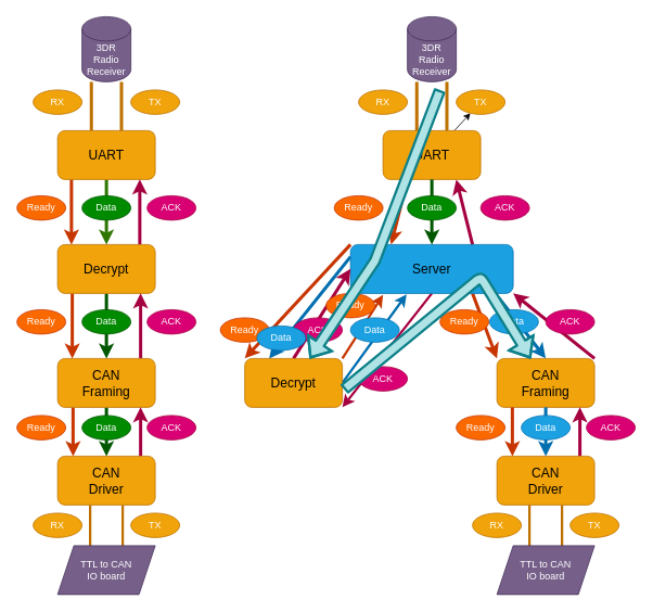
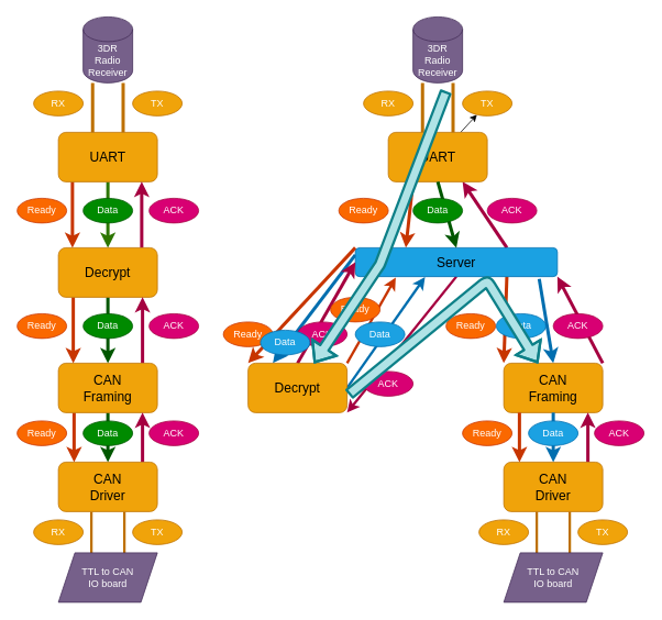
  <mxCell id="0" />
  <mxCell id="1" parent="0" />
  <mxCell id="2" style="edgeStyle=none;html=1;exitX=0.5;exitY=1;exitDx=0;exitDy=0;entryX=0.5;entryY=0;entryDx=0;entryDy=0;strokeWidth=4;fontColor=#000000;fillColor=#60a917;strokeColor=#2D7600;" parent="1" source="4" target="8" edge="1"><mxGeometry relative="1" as="geometry" /></mxCell>
  <mxCell id="3" style="edgeStyle=none;html=1;exitX=0.25;exitY=1;exitDx=0;exitDy=0;entryX=0.25;entryY=0;entryDx=0;entryDy=0;strokeWidth=4;fontColor=#000000;fillColor=#fa6800;strokeColor=#C73500;" parent="1" edge="1"><mxGeometry relative="1" as="geometry"><mxPoint x="87" y="220" as="sourcePoint" /><mxPoint x="87" y="300" as="targetPoint" /></mxGeometry></mxCell>
  <mxCell id="4" value="UART" style="rounded=1;whiteSpace=wrap;html=1;fontSize=16;fillColor=#f0a30a;fontColor=#000000;strokeColor=#BD7000;" parent="1" vertex="1"><mxGeometry x="70" y="160" width="120" height="60" as="geometry" /></mxCell>
  <mxCell id="5" style="edgeStyle=none;html=1;exitX=0.75;exitY=0;exitDx=0;exitDy=0;entryX=0.75;entryY=1;entryDx=0;entryDy=0;strokeWidth=4;fontColor=#000000;fillColor=#d80073;strokeColor=#A50040;" parent="1" edge="1"><mxGeometry relative="1" as="geometry"><mxPoint x="171" y="300" as="sourcePoint" /><mxPoint x="171" y="220" as="targetPoint" /></mxGeometry></mxCell>
  <mxCell id="6" style="edgeStyle=none;html=1;exitX=0.25;exitY=1;exitDx=0;exitDy=0;entryX=0.25;entryY=0;entryDx=0;entryDy=0;strokeWidth=4;fontColor=#FFFFFF;fillColor=#fa6800;strokeColor=#C73500;" parent="1" edge="1"><mxGeometry relative="1" as="geometry"><mxPoint x="88" y="360" as="sourcePoint" /><mxPoint x="88" y="440" as="targetPoint" /></mxGeometry></mxCell>
  <mxCell id="7" style="edgeStyle=none;html=1;exitX=0.5;exitY=1;exitDx=0;exitDy=0;entryX=0.5;entryY=0;entryDx=0;entryDy=0;strokeWidth=4;fontColor=#FFFFFF;fillColor=#008a00;strokeColor=#005700;" parent="1" source="8" target="37" edge="1"><mxGeometry relative="1" as="geometry" /></mxCell>
  <mxCell id="8" value="Decrypt" style="rounded=1;whiteSpace=wrap;html=1;fontSize=16;fillColor=#f0a30a;fontColor=#000000;strokeColor=#BD7000;" parent="1" vertex="1"><mxGeometry x="70" y="300" width="120" height="60" as="geometry" /></mxCell>
  <mxCell id="9" value="ACK" style="ellipse;whiteSpace=wrap;html=1;fontColor=#ffffff;fillColor=#d80073;strokeColor=#A50040;" parent="1" vertex="1"><mxGeometry x="180" y="240" width="60" height="30" as="geometry" /></mxCell>
  <mxCell id="10" value="&lt;font color=&quot;#ffffff&quot;&gt;Ready&lt;/font&gt;" style="ellipse;whiteSpace=wrap;html=1;fontColor=#000000;fillColor=#fa6800;strokeColor=#C73500;" parent="1" vertex="1"><mxGeometry x="20" y="240" width="60" height="30" as="geometry" /></mxCell>
  <mxCell id="11" value="&lt;font color=&quot;#ffffff&quot;&gt;Data&lt;/font&gt;" style="ellipse;whiteSpace=wrap;html=1;fontColor=#ffffff;fillColor=#008a00;strokeColor=#005700;" parent="1" vertex="1"><mxGeometry x="100" y="240" width="60" height="30" as="geometry" /></mxCell>
  <mxCell id="12" style="edgeStyle=none;shape=link;html=1;exitX=0.5;exitY=1;exitDx=0;exitDy=0;exitPerimeter=0;entryX=0.5;entryY=0;entryDx=0;entryDy=0;strokeWidth=4;fontColor=#FFFFFF;width=34;fillColor=#f0a30a;strokeColor=#BD7000;" parent="1" source="13" target="4" edge="1"><mxGeometry relative="1" as="geometry" /></mxCell>
  <mxCell id="13" value="3DR&lt;br&gt;Radio&lt;br&gt;Receiver" style="shape=cylinder3;whiteSpace=wrap;html=1;boundedLbl=1;backgroundOutline=1;size=15;fontColor=#ffffff;fillColor=#76608a;strokeColor=#432D57;" parent="1" vertex="1"><mxGeometry x="100" y="20" width="60" height="80" as="geometry" /></mxCell>
  <mxCell id="14" value="&lt;font color=&quot;#ffffff&quot;&gt;RX&lt;br&gt;&lt;/font&gt;" style="ellipse;whiteSpace=wrap;html=1;fontColor=#000000;fillColor=#f0a30a;strokeColor=#BD7000;" parent="1" vertex="1"><mxGeometry x="40" y="110" width="60" height="30" as="geometry" /></mxCell>
  <mxCell id="15" value="&lt;font color=&quot;#ffffff&quot;&gt;TX&lt;br&gt;&lt;/font&gt;" style="ellipse;whiteSpace=wrap;html=1;fontColor=#000000;fillColor=#f0a30a;strokeColor=#BD7000;" parent="1" vertex="1"><mxGeometry x="160" y="110" width="60" height="30" as="geometry" /></mxCell>
  <mxCell id="16" style="edgeStyle=none;html=1;exitX=0.75;exitY=0;exitDx=0;exitDy=0;entryX=0.75;entryY=1;entryDx=0;entryDy=0;strokeWidth=4;fontColor=#000000;fillColor=#d80073;strokeColor=#A50040;" parent="1" source="22" edge="1"><mxGeometry relative="1" as="geometry"><mxPoint x="560" y="220" as="targetPoint" /></mxGeometry></mxCell>
  <mxCell id="17" style="edgeStyle=none;html=1;exitX=0;exitY=0;exitDx=0;exitDy=0;entryX=0;entryY=0;entryDx=0;entryDy=0;strokeWidth=4;fontColor=#FFFFFF;fillColor=#fa6800;strokeColor=#C73500;" parent="1" source="22" target="44" edge="1"><mxGeometry relative="1" as="geometry" /></mxCell>
  <mxCell id="18" style="edgeStyle=none;html=1;exitX=0;exitY=0.25;exitDx=0;exitDy=0;strokeWidth=4;fontColor=#FFFFFF;fillColor=#1ba1e2;strokeColor=#006EAF;entryX=0.25;entryY=0;entryDx=0;entryDy=0;" parent="1" source="22" target="44" edge="1"><mxGeometry relative="1" as="geometry"><mxPoint x="360" y="440" as="targetPoint" /></mxGeometry></mxCell>
  <mxCell id="19" style="edgeStyle=none;html=1;exitX=0.91;exitY=1.083;exitDx=0;exitDy=0;entryX=0.5;entryY=0;entryDx=0;entryDy=0;strokeWidth=4;fontColor=#FFFFFF;exitPerimeter=0;fillColor=#1ba1e2;strokeColor=#006EAF;" parent="1" source="22" target="46" edge="1"><mxGeometry relative="1" as="geometry" /></mxCell>
  <mxCell id="20" style="edgeStyle=none;html=1;exitX=0.75;exitY=1;exitDx=0;exitDy=0;entryX=0;entryY=0;entryDx=0;entryDy=0;strokeWidth=4;fontColor=#FFFFFF;fillColor=#fa6800;strokeColor=#C73500;" parent="1" source="22" target="46" edge="1"><mxGeometry relative="1" as="geometry" /></mxCell>
  <mxCell id="21" style="edgeStyle=none;html=1;exitX=0.5;exitY=1;exitDx=0;exitDy=0;entryX=1;entryY=1;entryDx=0;entryDy=0;strokeWidth=3;fillColor=#d80073;strokeColor=#A50040;" edge="1" parent="1" source="22" target="44"><mxGeometry relative="1" as="geometry" /></mxCell>
- <mxCell id="22" value="&lt;font color=&quot;#000000&quot;&gt;Server&lt;/font&gt;" style="rounded=1;whiteSpace=wrap;html=1;fontSize=16;fillColor=#1ba1e2;fontColor=#ffffff;strokeColor=#006EAF;" parent="1" vertex="1"><mxGeometry x="430" y="300" width="200" height="60" as="geometry" /></mxCell>
+ <mxCell id="22" value="&lt;font color=&quot;#000000&quot;&gt;Server&lt;/font&gt;" style="rounded=1;whiteSpace=wrap;html=1;fontSize=16;fillColor=#1ba1e2;fontColor=#ffffff;strokeColor=#006EAF;" parent="1" vertex="1"><mxGeometry x="430" y="300" width="245" height="35" as="geometry" /></mxCell>
  <mxCell id="23" value="" style="edgeStyle=none;html=1;" parent="1" source="24" target="33" edge="1"><mxGeometry relative="1" as="geometry" /></mxCell>
  <mxCell id="24" value="UART" style="rounded=1;whiteSpace=wrap;html=1;fontSize=16;fillColor=#f0a30a;fontColor=#000000;strokeColor=#BD7000;" parent="1" vertex="1"><mxGeometry x="470" y="160" width="120" height="60" as="geometry" /></mxCell>
  <mxCell id="25" style="edgeStyle=none;html=1;exitX=0.5;exitY=1;exitDx=0;exitDy=0;entryX=0.5;entryY=0;entryDx=0;entryDy=0;strokeWidth=4;fontColor=#000000;fillColor=#008a00;strokeColor=#005700;" parent="1" target="22" edge="1"><mxGeometry relative="1" as="geometry"><mxPoint x="530" y="220" as="sourcePoint" /></mxGeometry></mxCell>
  <mxCell id="26" style="edgeStyle=none;html=1;exitX=0.25;exitY=1;exitDx=0;exitDy=0;entryX=0.25;entryY=0;entryDx=0;entryDy=0;strokeWidth=4;fontColor=#000000;fillColor=#fa6800;strokeColor=#C73500;" parent="1" target="22" edge="1"><mxGeometry relative="1" as="geometry"><mxPoint x="500" y="220" as="sourcePoint" /></mxGeometry></mxCell>
  <mxCell id="27" value="&lt;font color=&quot;#ffffff&quot;&gt;Ready&lt;/font&gt;" style="ellipse;whiteSpace=wrap;html=1;fontColor=#000000;fillColor=#fa6800;strokeColor=#C73500;" parent="1" vertex="1"><mxGeometry x="410" y="240" width="60" height="30" as="geometry" /></mxCell>
  <mxCell id="28" value="ACK" style="ellipse;whiteSpace=wrap;html=1;fontColor=#ffffff;fillColor=#d80073;strokeColor=#A50040;" parent="1" vertex="1"><mxGeometry x="590" y="240" width="60" height="30" as="geometry" /></mxCell>
  <mxCell id="29" value="&lt;font color=&quot;#ffffff&quot;&gt;Data&lt;/font&gt;" style="ellipse;whiteSpace=wrap;html=1;fontColor=#ffffff;fillColor=#008a00;strokeColor=#005700;" parent="1" vertex="1"><mxGeometry x="500" y="240" width="60" height="30" as="geometry" /></mxCell>
  <mxCell id="30" style="edgeStyle=none;shape=link;html=1;exitX=0.5;exitY=1;exitDx=0;exitDy=0;exitPerimeter=0;entryX=0.5;entryY=0;entryDx=0;entryDy=0;strokeWidth=4;fontColor=#FFFFFF;width=34;fillColor=#f0a30a;strokeColor=#BD7000;" parent="1" source="31" target="24" edge="1"><mxGeometry relative="1" as="geometry" /></mxCell>
  <mxCell id="31" value="3DR&lt;br&gt;Radio&lt;br&gt;Receiver" style="shape=cylinder3;whiteSpace=wrap;html=1;boundedLbl=1;backgroundOutline=1;size=15;fontColor=#ffffff;fillColor=#76608a;strokeColor=#432D57;" parent="1" vertex="1"><mxGeometry x="500" y="20" width="60" height="80" as="geometry" /></mxCell>
  <mxCell id="32" value="&lt;font color=&quot;#ffffff&quot;&gt;RX&lt;br&gt;&lt;/font&gt;" style="ellipse;whiteSpace=wrap;html=1;fontColor=#000000;fillColor=#f0a30a;strokeColor=#BD7000;" parent="1" vertex="1"><mxGeometry x="440" y="110" width="60" height="30" as="geometry" /></mxCell>
  <mxCell id="33" value="&lt;font color=&quot;#ffffff&quot;&gt;TX&lt;br&gt;&lt;/font&gt;" style="ellipse;whiteSpace=wrap;html=1;fontColor=#000000;fillColor=#f0a30a;strokeColor=#BD7000;" parent="1" vertex="1"><mxGeometry x="560" y="110" width="60" height="30" as="geometry" /></mxCell>
  <mxCell id="34" style="edgeStyle=none;html=1;exitX=0.75;exitY=0;exitDx=0;exitDy=0;entryX=0.75;entryY=1;entryDx=0;entryDy=0;strokeWidth=4;fontColor=#FFFFFF;fillColor=#d80073;strokeColor=#A50040;" parent="1" edge="1"><mxGeometry relative="1" as="geometry"><mxPoint x="172" y="440" as="sourcePoint" /><mxPoint x="172" y="360" as="targetPoint" /></mxGeometry></mxCell>
  <mxCell id="35" style="edgeStyle=none;html=1;exitX=0.25;exitY=1;exitDx=0;exitDy=0;entryX=0.25;entryY=0;entryDx=0;entryDy=0;strokeWidth=4;fontColor=#FFFFFF;fillColor=#fa6800;strokeColor=#C73500;" parent="1" edge="1"><mxGeometry relative="1" as="geometry"><mxPoint x="89" y="500" as="sourcePoint" /><mxPoint x="89" y="560" as="targetPoint" /></mxGeometry></mxCell>
  <mxCell id="36" style="edgeStyle=none;html=1;exitX=0.5;exitY=1;exitDx=0;exitDy=0;entryX=0.5;entryY=0;entryDx=0;entryDy=0;strokeWidth=4;fontColor=#FFFFFF;fillColor=#008a00;strokeColor=#005700;" parent="1" source="37" target="55" edge="1"><mxGeometry relative="1" as="geometry" /></mxCell>
  <mxCell id="37" value="CAN&lt;br&gt;Framing" style="rounded=1;whiteSpace=wrap;html=1;fontSize=16;fillColor=#f0a30a;fontColor=#000000;strokeColor=#BD7000;" parent="1" vertex="1"><mxGeometry x="70" y="440" width="120" height="60" as="geometry" /></mxCell>
  <mxCell id="38" value="&lt;font color=&quot;#ffffff&quot;&gt;Ready&lt;/font&gt;" style="ellipse;whiteSpace=wrap;html=1;fontColor=#000000;fillColor=#fa6800;strokeColor=#C73500;" parent="1" vertex="1"><mxGeometry x="20" y="380" width="60" height="30" as="geometry" /></mxCell>
  <mxCell id="39" value="&lt;font color=&quot;#ffffff&quot;&gt;Data&lt;/font&gt;" style="ellipse;whiteSpace=wrap;html=1;fontColor=#ffffff;fillColor=#008a00;strokeColor=#005700;" parent="1" vertex="1"><mxGeometry x="100" y="380" width="60" height="30" as="geometry" /></mxCell>
  <mxCell id="40" value="ACK" style="ellipse;whiteSpace=wrap;html=1;fontColor=#ffffff;fillColor=#d80073;strokeColor=#A50040;" parent="1" vertex="1"><mxGeometry x="180" y="380" width="60" height="30" as="geometry" /></mxCell>
  <mxCell id="41" style="edgeStyle=none;html=1;exitX=0.5;exitY=0;exitDx=0;exitDy=0;entryX=0;entryY=0.5;entryDx=0;entryDy=0;strokeWidth=4;fontColor=#FFFFFF;fillColor=#d80073;strokeColor=#A50040;" parent="1" source="44" target="22" edge="1"><mxGeometry relative="1" as="geometry" /></mxCell>
  <mxCell id="42" style="edgeStyle=none;html=1;exitX=1;exitY=0;exitDx=0;exitDy=0;entryX=0.2;entryY=1.033;entryDx=0;entryDy=0;strokeWidth=3;fillColor=#fa6800;strokeColor=#C73500;entryPerimeter=0;" edge="1" parent="1" source="44" target="22"><mxGeometry relative="1" as="geometry" /></mxCell>
  <mxCell id="43" style="edgeStyle=none;html=1;exitX=1;exitY=0.5;exitDx=0;exitDy=0;entryX=0.345;entryY=1.017;entryDx=0;entryDy=0;entryPerimeter=0;strokeWidth=3;fillColor=#1ba1e2;strokeColor=#006EAF;" edge="1" parent="1" source="44" target="22"><mxGeometry relative="1" as="geometry" /></mxCell>
  <mxCell id="44" value="Decrypt" style="rounded=1;whiteSpace=wrap;html=1;fontSize=16;fillColor=#f0a30a;fontColor=#000000;strokeColor=#BD7000;" parent="1" vertex="1"><mxGeometry x="300" y="440" width="120" height="60" as="geometry" /></mxCell>
  <mxCell id="45" style="edgeStyle=none;html=1;exitX=1;exitY=0;exitDx=0;exitDy=0;entryX=1;entryY=1;entryDx=0;entryDy=0;strokeWidth=4;fontColor=#FFFFFF;fillColor=#d80073;strokeColor=#A50040;" parent="1" source="46" target="22" edge="1"><mxGeometry relative="1" as="geometry" /></mxCell>
  <mxCell id="46" value="CAN&lt;br&gt;Framing" style="rounded=1;whiteSpace=wrap;html=1;fontSize=16;fillColor=#f0a30a;fontColor=#000000;strokeColor=#BD7000;" parent="1" vertex="1"><mxGeometry x="610" y="440" width="120" height="60" as="geometry" /></mxCell>
  <mxCell id="47" value="&lt;font color=&quot;#ffffff&quot;&gt;Ready&lt;/font&gt;" style="ellipse;whiteSpace=wrap;html=1;fontColor=#000000;fillColor=#fa6800;strokeColor=#C73500;" parent="1" vertex="1"><mxGeometry x="270" y="390" width="60" height="30" as="geometry" /></mxCell>
  <mxCell id="48" value="&lt;font color=&quot;#ffffff&quot;&gt;Ready&lt;/font&gt;" style="ellipse;whiteSpace=wrap;html=1;fontColor=#000000;fillColor=#fa6800;strokeColor=#C73500;" parent="1" vertex="1"><mxGeometry x="540" y="380" width="60" height="30" as="geometry" /></mxCell>
  <mxCell id="49" value="ACK" style="ellipse;whiteSpace=wrap;html=1;fontColor=#ffffff;fillColor=#d80073;strokeColor=#A50040;" parent="1" vertex="1"><mxGeometry x="360" y="390" width="60" height="30" as="geometry" /></mxCell>
  <mxCell id="50" value="ACK" style="ellipse;whiteSpace=wrap;html=1;fontColor=#ffffff;fillColor=#d80073;strokeColor=#A50040;" parent="1" vertex="1"><mxGeometry x="670" y="380" width="60" height="30" as="geometry" /></mxCell>
  <mxCell id="51" value="&lt;font color=&quot;#ffffff&quot;&gt;Data&lt;/font&gt;" style="ellipse;whiteSpace=wrap;html=1;fontColor=#ffffff;fillColor=#1ba1e2;strokeColor=#006EAF;" parent="1" vertex="1"><mxGeometry x="315" y="400" width="60" height="30" as="geometry" /></mxCell>
  <mxCell id="52" value="&lt;font color=&quot;#ffffff&quot;&gt;Data&lt;/font&gt;" style="ellipse;whiteSpace=wrap;html=1;fontColor=#ffffff;fillColor=#1ba1e2;strokeColor=#006EAF;" parent="1" vertex="1"><mxGeometry x="601" y="380" width="60" height="30" as="geometry" /></mxCell>
  <mxCell id="53" style="edgeStyle=none;html=1;exitX=0.75;exitY=0;exitDx=0;exitDy=0;entryX=0.75;entryY=1;entryDx=0;entryDy=0;strokeWidth=4;fontColor=#FFFFFF;fillColor=#d80073;strokeColor=#A50040;" parent="1" edge="1"><mxGeometry relative="1" as="geometry"><mxPoint x="172" y="560" as="sourcePoint" /><mxPoint x="172" y="500" as="targetPoint" /></mxGeometry></mxCell>
  <mxCell id="54" style="edgeStyle=none;html=1;exitX=0.5;exitY=1;exitDx=0;exitDy=0;shape=link;strokeWidth=3;width=38;fillColor=#f0a30a;strokeColor=#BD7000;" parent="1" source="55" target="66" edge="1"><mxGeometry relative="1" as="geometry"><mxPoint x="130" y="660" as="targetPoint" /></mxGeometry></mxCell>
  <mxCell id="55" value="CAN&lt;br&gt;Driver" style="rounded=1;whiteSpace=wrap;html=1;fontSize=16;fillColor=#f0a30a;fontColor=#000000;strokeColor=#BD7000;" parent="1" vertex="1"><mxGeometry x="70" y="560" width="120" height="60" as="geometry" /></mxCell>
  <mxCell id="56" value="&lt;font color=&quot;#ffffff&quot;&gt;Ready&lt;/font&gt;" style="ellipse;whiteSpace=wrap;html=1;fontColor=#000000;fillColor=#fa6800;strokeColor=#C73500;" parent="1" vertex="1"><mxGeometry x="20" y="510" width="60" height="30" as="geometry" /></mxCell>
  <mxCell id="57" value="&lt;font color=&quot;#ffffff&quot;&gt;Data&lt;/font&gt;" style="ellipse;whiteSpace=wrap;html=1;fontColor=#ffffff;fillColor=#008a00;strokeColor=#005700;" parent="1" vertex="1"><mxGeometry x="100" y="510" width="60" height="30" as="geometry" /></mxCell>
  <mxCell id="58" value="ACK" style="ellipse;whiteSpace=wrap;html=1;fontColor=#ffffff;fillColor=#d80073;strokeColor=#A50040;" parent="1" vertex="1"><mxGeometry x="180" y="510" width="60" height="30" as="geometry" /></mxCell>
  <mxCell id="59" style="edgeStyle=none;html=1;exitX=0.25;exitY=1;exitDx=0;exitDy=0;entryX=0.25;entryY=0;entryDx=0;entryDy=0;strokeWidth=4;fontColor=#FFFFFF;fillColor=#fa6800;strokeColor=#C73500;" parent="1" edge="1"><mxGeometry relative="1" as="geometry"><mxPoint x="629" y="500" as="sourcePoint" /><mxPoint x="629" y="560" as="targetPoint" /></mxGeometry></mxCell>
  <mxCell id="60" style="edgeStyle=none;html=1;exitX=0.5;exitY=1;exitDx=0;exitDy=0;entryX=0.5;entryY=0;entryDx=0;entryDy=0;strokeWidth=4;fontColor=#FFFFFF;fillColor=#1ba1e2;strokeColor=#006EAF;" parent="1" target="62" edge="1"><mxGeometry relative="1" as="geometry"><mxPoint x="670" y="500" as="sourcePoint" /></mxGeometry></mxCell>
  <mxCell id="61" style="edgeStyle=none;html=1;exitX=0.75;exitY=0;exitDx=0;exitDy=0;entryX=0.75;entryY=1;entryDx=0;entryDy=0;strokeWidth=4;fontColor=#FFFFFF;fillColor=#d80073;strokeColor=#A50040;" parent="1" edge="1"><mxGeometry relative="1" as="geometry"><mxPoint x="712" y="560" as="sourcePoint" /><mxPoint x="712" y="500" as="targetPoint" /></mxGeometry></mxCell>
  <mxCell id="62" value="CAN&lt;br&gt;Driver" style="rounded=1;whiteSpace=wrap;html=1;fontSize=16;fillColor=#f0a30a;fontColor=#000000;strokeColor=#BD7000;" parent="1" vertex="1"><mxGeometry x="610" y="560" width="120" height="60" as="geometry" /></mxCell>
  <mxCell id="63" value="&lt;font color=&quot;#ffffff&quot;&gt;Ready&lt;/font&gt;" style="ellipse;whiteSpace=wrap;html=1;fontColor=#000000;fillColor=#fa6800;strokeColor=#C73500;" parent="1" vertex="1"><mxGeometry x="560" y="510" width="60" height="30" as="geometry" /></mxCell>
  <mxCell id="64" value="&lt;font color=&quot;#ffffff&quot;&gt;Data&lt;/font&gt;" style="ellipse;whiteSpace=wrap;html=1;fontColor=#ffffff;fillColor=#1ba1e2;strokeColor=#006EAF;" parent="1" vertex="1"><mxGeometry x="640" y="510" width="60" height="30" as="geometry" /></mxCell>
  <mxCell id="65" value="ACK" style="ellipse;whiteSpace=wrap;html=1;fontColor=#ffffff;fillColor=#d80073;strokeColor=#A50040;" parent="1" vertex="1"><mxGeometry x="720" y="510" width="60" height="30" as="geometry" /></mxCell>
  <mxCell id="66" value="TTL to CAN&lt;br&gt;IO board" style="shape=parallelogram;perimeter=parallelogramPerimeter;whiteSpace=wrap;html=1;fixedSize=1;fillColor=#76608a;fontColor=#ffffff;strokeColor=#432D57;" parent="1" vertex="1"><mxGeometry x="70" y="670" width="120" height="60" as="geometry" /></mxCell>
  <mxCell id="67" value="&lt;font color=&quot;#ffffff&quot;&gt;RX&lt;br&gt;&lt;/font&gt;" style="ellipse;whiteSpace=wrap;html=1;fontColor=#000000;fillColor=#f0a30a;strokeColor=#BD7000;" parent="1" vertex="1"><mxGeometry x="40" y="630" width="60" height="30" as="geometry" /></mxCell>
  <mxCell id="68" value="&lt;font color=&quot;#ffffff&quot;&gt;TX&lt;br&gt;&lt;/font&gt;" style="ellipse;whiteSpace=wrap;html=1;fontColor=#000000;fillColor=#f0a30a;strokeColor=#BD7000;" parent="1" vertex="1"><mxGeometry x="160" y="630" width="60" height="30" as="geometry" /></mxCell>
  <mxCell id="69" style="edgeStyle=none;html=1;exitX=0.5;exitY=1;exitDx=0;exitDy=0;shape=link;strokeWidth=3;width=38;fillColor=#f0a30a;strokeColor=#BD7000;" parent="1" target="70" edge="1"><mxGeometry relative="1" as="geometry"><mxPoint x="670" y="660" as="targetPoint" /><mxPoint x="670" y="620" as="sourcePoint" /></mxGeometry></mxCell>
  <mxCell id="70" value="TTL to CAN&lt;br&gt;IO board" style="shape=parallelogram;perimeter=parallelogramPerimeter;whiteSpace=wrap;html=1;fixedSize=1;fillColor=#76608a;fontColor=#ffffff;strokeColor=#432D57;" parent="1" vertex="1"><mxGeometry x="610" y="670" width="120" height="60" as="geometry" /></mxCell>
  <mxCell id="71" value="&lt;font color=&quot;#ffffff&quot;&gt;RX&lt;br&gt;&lt;/font&gt;" style="ellipse;whiteSpace=wrap;html=1;fontColor=#000000;fillColor=#f0a30a;strokeColor=#BD7000;" parent="1" vertex="1"><mxGeometry x="580" y="630" width="60" height="30" as="geometry" /></mxCell>
  <mxCell id="72" value="&lt;font color=&quot;#ffffff&quot;&gt;TX&lt;br&gt;&lt;/font&gt;" style="ellipse;whiteSpace=wrap;html=1;fontColor=#000000;fillColor=#f0a30a;strokeColor=#BD7000;" parent="1" vertex="1"><mxGeometry x="700" y="630" width="60" height="30" as="geometry" /></mxCell>
  <mxCell id="73" value="&lt;font color=&quot;#ffffff&quot;&gt;Ready&lt;/font&gt;" style="ellipse;whiteSpace=wrap;html=1;fontColor=#000000;fillColor=#fa6800;strokeColor=#C73500;" vertex="1" parent="1"><mxGeometry x="400" y="360" width="60" height="30" as="geometry" /></mxCell>
  <mxCell id="74" value="&lt;font color=&quot;#ffffff&quot;&gt;Data&lt;/font&gt;" style="ellipse;whiteSpace=wrap;html=1;fontColor=#ffffff;fillColor=#1ba1e2;strokeColor=#006EAF;" vertex="1" parent="1"><mxGeometry x="430" y="390" width="60" height="30" as="geometry" /></mxCell>
  <mxCell id="75" value="ACK" style="ellipse;whiteSpace=wrap;html=1;fontColor=#ffffff;fillColor=#d80073;strokeColor=#A50040;" vertex="1" parent="1"><mxGeometry x="440" y="450" width="60" height="30" as="geometry" /></mxCell>
  <mxCell id="76" value="" style="curved=1;endArrow=classic;html=1;strokeWidth=3;shape=flexArrow;fillColor=#b0e3e6;strokeColor=#0e8088;" edge="1" parent="1" target="44"><mxGeometry width="50" height="50" relative="1" as="geometry"><mxPoint x="540" y="110" as="sourcePoint" /><mxPoint x="340" y="250" as="targetPoint" /><Array as="points"><mxPoint x="460" y="320" /></Array></mxGeometry></mxCell>
  <mxCell id="77" value="" style="curved=1;endArrow=classic;html=1;strokeWidth=3;shape=flexArrow;fillColor=#b0e3e6;strokeColor=#0e8088;exitX=1.017;exitY=0.633;exitDx=0;exitDy=0;exitPerimeter=0;" edge="1" parent="1" source="44" target="46"><mxGeometry width="50" height="50" relative="1" as="geometry"><mxPoint x="550" y="120" as="sourcePoint" /><mxPoint x="340" y="450" as="targetPoint" /><Array as="points"><mxPoint x="590" y="340" /></Array></mxGeometry></mxCell>
